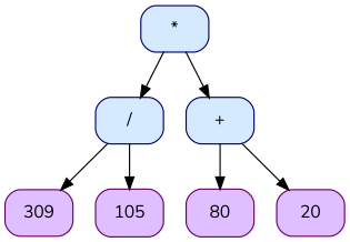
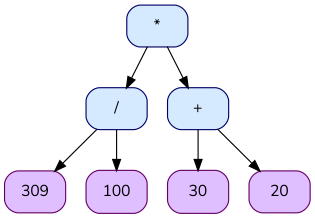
  digraph {
    fontname=Nunito
    rankdir=HR
    node [color="#660066" fillcolor="#DFBFFF" fontname=Nunito shape=Mrecord style=filled]
    edge [fontname=Nunito weight=1]
    n1 [color="#000066" fillcolor="#D5EAFF" label=" * "]
    n2 [color="#000066" fillcolor="#D5EAFF" label=" / "]
    n3 [color="#000066" fillcolor="#D5EAFF" label=" + "]
    n4 [label=309]
-   n5 [label=105]
-   n6 [label=80]
+   n5 [label=" 100 "]
+   n6 [label=" 30 "]
    n7 [label=" 20 "]
    n1 -> n2
    n1 -> n3
    n2 -> n4
    n2 -> n5
    n3 -> n6
    n3 -> n7
  }
